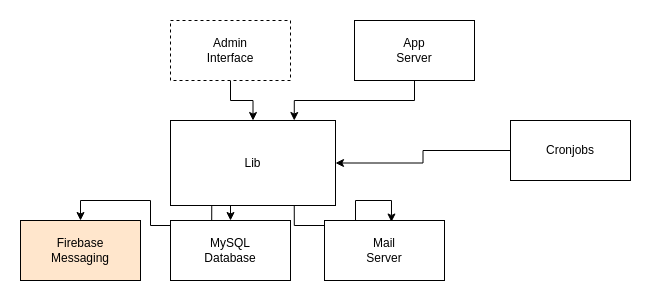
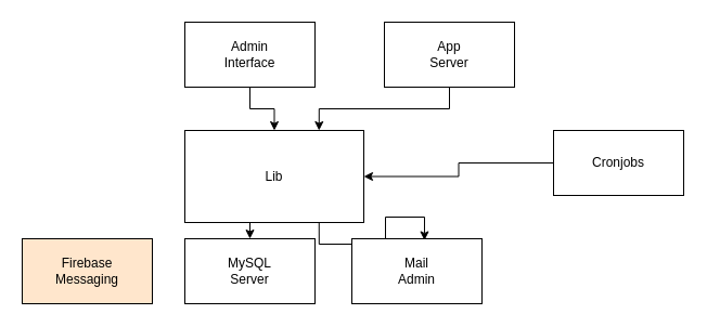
  <mxCell id="0" />
  <mxCell id="1" parent="0" />
  <mxCell id="2" style="edgeStyle=orthogonalEdgeStyle;rounded=0;orthogonalLoop=1;jettySize=auto;html=1;exitX=0.5;exitY=1;exitDx=0;exitDy=0;entryX=0.5;entryY=0;entryDx=0;entryDy=0;" edge="1" parent="1" source="3" target="9"><mxGeometry relative="1" as="geometry" /></mxCell>
- <mxCell id="3" value="Admin&lt;br&gt;Interface" style="rounded=0;whiteSpace=wrap;html=1;dashed=1;" vertex="1" parent="1"><mxGeometry x="170" y="20" width="120" height="60" as="geometry" /></mxCell>
+ <mxCell id="3" value="Admin&lt;br&gt;Interface" style="rounded=0;whiteSpace=wrap;html=1;" vertex="1" parent="1"><mxGeometry x="170" y="20" width="120" height="60" as="geometry" /></mxCell>
  <mxCell id="4" style="edgeStyle=orthogonalEdgeStyle;rounded=0;orthogonalLoop=1;jettySize=auto;html=1;exitX=0.5;exitY=1;exitDx=0;exitDy=0;entryX=0.75;entryY=0;entryDx=0;entryDy=0;" edge="1" parent="1" source="5" target="9"><mxGeometry relative="1" as="geometry" /></mxCell>
  <mxCell id="5" value="App&lt;br&gt;Server" style="rounded=0;whiteSpace=wrap;html=1;" vertex="1" parent="1"><mxGeometry x="354" y="20" width="120" height="60" as="geometry" /></mxCell>
  <mxCell id="6" style="edgeStyle=orthogonalEdgeStyle;rounded=0;orthogonalLoop=1;jettySize=auto;html=1;exitX=0.5;exitY=1;exitDx=0;exitDy=0;entryX=0.5;entryY=0;entryDx=0;entryDy=0;" edge="1" parent="1" source="9" target="13"><mxGeometry relative="1" as="geometry" /></mxCell>
  <mxCell id="7" style="edgeStyle=orthogonalEdgeStyle;rounded=0;orthogonalLoop=1;jettySize=auto;html=1;exitX=0.75;exitY=1;exitDx=0;exitDy=0;entryX=0.558;entryY=0.025;entryDx=0;entryDy=0;entryPerimeter=0;" edge="1" parent="1" source="9" target="14"><mxGeometry relative="1" as="geometry" /></mxCell>
- <mxCell id="8" style="edgeStyle=orthogonalEdgeStyle;rounded=0;orthogonalLoop=1;jettySize=auto;html=1;exitX=0.25;exitY=1;exitDx=0;exitDy=0;" edge="1" parent="1" source="9" target="12"><mxGeometry relative="1" as="geometry" /></mxCell>
  <mxCell id="9" value="Lib" style="rounded=0;whiteSpace=wrap;html=1;" vertex="1" parent="1"><mxGeometry x="170" y="120" width="165" height="85" as="geometry" /></mxCell>
  <mxCell id="10" style="edgeStyle=orthogonalEdgeStyle;rounded=0;orthogonalLoop=1;jettySize=auto;html=1;exitX=0;exitY=0.5;exitDx=0;exitDy=0;entryX=1;entryY=0.5;entryDx=0;entryDy=0;" edge="1" parent="1" source="11" target="9"><mxGeometry relative="1" as="geometry" /></mxCell>
  <mxCell id="11" value="Cronjobs" style="rounded=0;whiteSpace=wrap;html=1;" vertex="1" parent="1"><mxGeometry x="510" y="120" width="120" height="60" as="geometry" /></mxCell>
  <mxCell id="12" value="Firebase&lt;br&gt;Messaging" style="rounded=0;whiteSpace=wrap;html=1;fillColor=#ffe6cc;" vertex="1" parent="1"><mxGeometry x="20" y="220" width="120" height="60" as="geometry" /></mxCell>
- <mxCell id="13" value="MySQL&lt;br&gt;Database" style="rounded=0;whiteSpace=wrap;html=1;" vertex="1" parent="1"><mxGeometry x="170" y="220" width="120" height="60" as="geometry" /></mxCell>
- <mxCell id="14" value="Mail&lt;br&gt;Server" style="rounded=0;whiteSpace=wrap;html=1;" vertex="1" parent="1"><mxGeometry x="324" y="220" width="120" height="60" as="geometry" /></mxCell>
+ <mxCell id="13" value="MySQL&lt;br&gt;Server" style="rounded=0;whiteSpace=wrap;html=1;" vertex="1" parent="1"><mxGeometry x="170" y="220" width="120" height="60" as="geometry" /></mxCell>
+ <mxCell id="14" value="Mail&lt;br&gt;Admin" style="rounded=0;whiteSpace=wrap;html=1;" vertex="1" parent="1"><mxGeometry x="324" y="220" width="120" height="60" as="geometry" /></mxCell>
